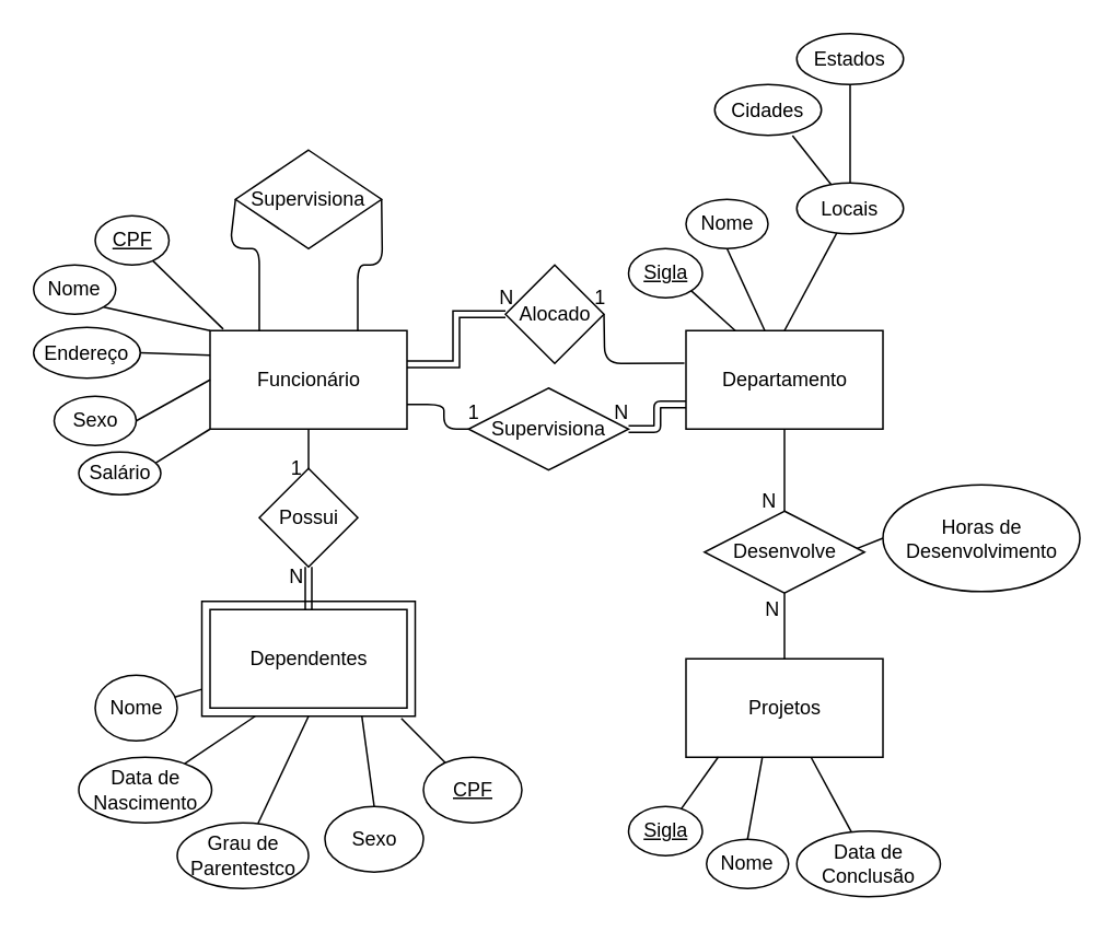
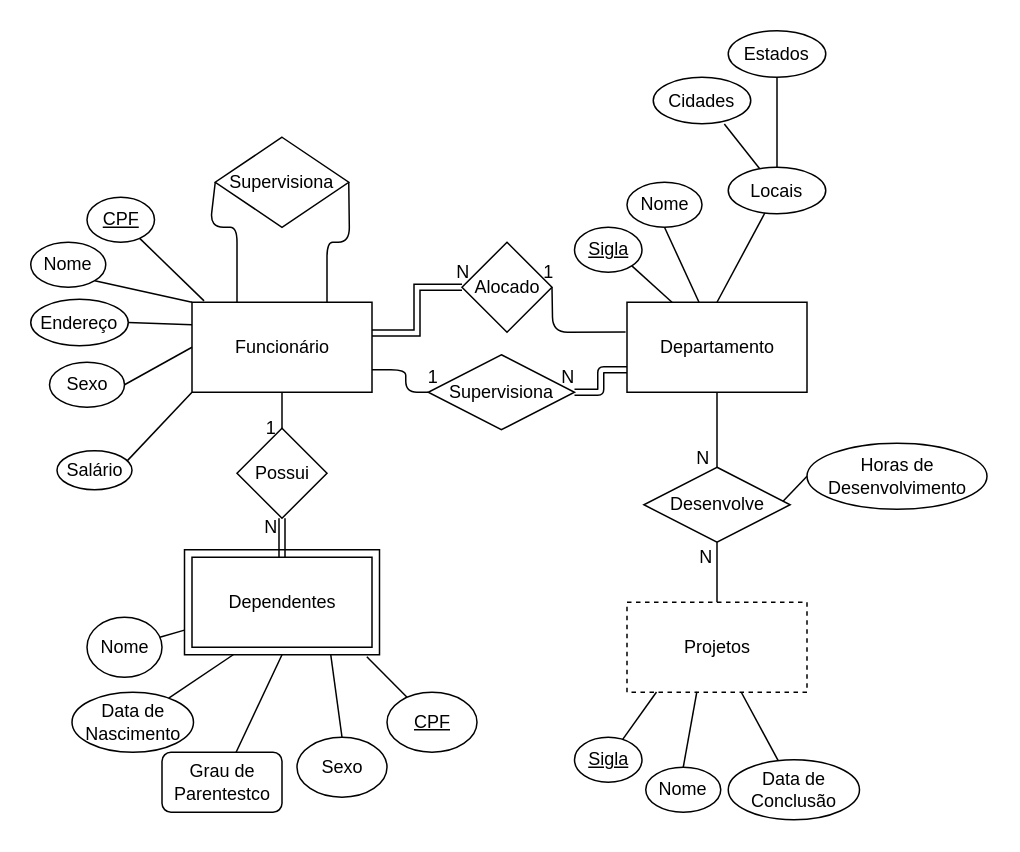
  <mxCell id="0" />
  <mxCell id="1" parent="0" />
  <mxCell id="2" value="&lt;div&gt;Dependentes&lt;/div&gt;" style="rounded=2;whiteSpace=wrap;html=1;fixDash=1;container=0;dropTarget=0;backgroundOutline=0;" parent="1" vertex="1"><mxGeometry x="122.5" y="366" width="130" height="70" as="geometry" /></mxCell>
  <mxCell id="3" style="edgeStyle=orthogonalEdgeStyle;rounded=0;orthogonalLoop=1;jettySize=auto;html=1;shape=link;exitX=0.995;exitY=0.341;exitDx=0;exitDy=0;exitPerimeter=0;" parent="1" source="4" target="10" edge="1"><mxGeometry relative="1" as="geometry" /></mxCell>
  <mxCell id="4" value="Funcionário" style="rounded=0;whiteSpace=wrap;html=1;" parent="1" vertex="1"><mxGeometry x="127.5" y="201" width="120" height="60" as="geometry" /></mxCell>
  <mxCell id="5" value="&lt;u&gt;CPF&lt;/u&gt;" style="ellipse;whiteSpace=wrap;html=1;" parent="1" vertex="1"><mxGeometry x="57.5" y="131" width="45" height="30" as="geometry" /></mxCell>
  <mxCell id="6" value="Nome" style="ellipse;whiteSpace=wrap;html=1;" parent="1" vertex="1"><mxGeometry x="20" y="161" width="50" height="30" as="geometry" /></mxCell>
  <mxCell id="7" value="&lt;div&gt;Endereço&lt;/div&gt;" style="ellipse;whiteSpace=wrap;html=1;" parent="1" vertex="1"><mxGeometry x="20" y="199" width="65" height="31" as="geometry" /></mxCell>
  <mxCell id="8" value="Sexo" style="ellipse;whiteSpace=wrap;html=1;" parent="1" vertex="1"><mxGeometry x="32.5" y="241" width="50" height="30" as="geometry" /></mxCell>
- <mxCell id="9" value="Salário" style="ellipse;whiteSpace=wrap;html=1;" parent="1" vertex="1"><mxGeometry x="47.5" y="275" width="50" height="26" as="geometry" /></mxCell>
+ <mxCell id="9" value="Salário" style="ellipse;whiteSpace=wrap;html=1;" parent="1" vertex="1"><mxGeometry x="37.5" y="300" width="50" height="26" as="geometry" /></mxCell>
  <mxCell id="10" value="Alocado" style="rhombus;whiteSpace=wrap;html=1;" parent="1" vertex="1"><mxGeometry x="307.5" y="161" width="60" height="60" as="geometry" /></mxCell>
  <mxCell id="11" value="Departamento" style="rounded=0;whiteSpace=wrap;html=1;" parent="1" vertex="1"><mxGeometry x="417.5" y="201" width="120" height="60" as="geometry" /></mxCell>
  <mxCell id="12" value="N" style="text;html=1;align=center;verticalAlign=middle;resizable=0;points=[];autosize=1;strokeColor=none;" parent="1" vertex="1"><mxGeometry x="297.5" y="171" width="20" height="20" as="geometry" /></mxCell>
  <mxCell id="13" value="&lt;div&gt;1&lt;/div&gt;" style="text;html=1;align=center;verticalAlign=middle;resizable=0;points=[];autosize=1;strokeColor=none;" parent="1" vertex="1"><mxGeometry x="355" y="171" width="20" height="20" as="geometry" /></mxCell>
  <mxCell id="14" value="&lt;div&gt;Possui&lt;/div&gt;" style="rhombus;whiteSpace=wrap;html=1;" parent="1" vertex="1"><mxGeometry x="157.5" y="285" width="60" height="60" as="geometry" /></mxCell>
  <mxCell id="15" value="&lt;div&gt;Dependentes&lt;/div&gt;" style="rounded=2;whiteSpace=wrap;html=1;fixDash=1;container=0;dropTarget=0;backgroundOutline=0;" parent="1" vertex="1"><mxGeometry x="127.5" y="371" width="120" height="60" as="geometry" /></mxCell>
  <mxCell id="16" value="" style="endArrow=none;html=1;exitX=0.067;exitY=-0.015;exitDx=0;exitDy=0;exitPerimeter=0;" parent="1" source="4" target="5" edge="1"><mxGeometry width="50" height="50" relative="1" as="geometry"><mxPoint x="72.5" y="381" as="sourcePoint" /><mxPoint x="122.5" y="331" as="targetPoint" /></mxGeometry></mxCell>
  <mxCell id="17" value="" style="endArrow=none;html=1;entryX=1;entryY=1;entryDx=0;entryDy=0;exitX=0;exitY=0;exitDx=0;exitDy=0;" parent="1" source="4" target="6" edge="1"><mxGeometry width="50" height="50" relative="1" as="geometry"><mxPoint x="145.54" y="210.1" as="sourcePoint" /><mxPoint x="107.5" y="151" as="targetPoint" /></mxGeometry></mxCell>
  <mxCell id="18" value="" style="endArrow=none;html=1;entryX=0;entryY=0.25;entryDx=0;entryDy=0;exitX=1;exitY=0.5;exitDx=0;exitDy=0;" parent="1" source="7" target="4" edge="1"><mxGeometry width="50" height="50" relative="1" as="geometry"><mxPoint x="137.5" y="211" as="sourcePoint" /><mxPoint x="80.116" y="185.191" as="targetPoint" /></mxGeometry></mxCell>
  <mxCell id="19" value="" style="endArrow=none;html=1;entryX=1;entryY=0.5;entryDx=0;entryDy=0;exitX=0;exitY=0.5;exitDx=0;exitDy=0;" parent="1" source="4" target="8" edge="1"><mxGeometry width="50" height="50" relative="1" as="geometry"><mxPoint x="147.5" y="221" as="sourcePoint" /><mxPoint x="90.116" y="195.191" as="targetPoint" /></mxGeometry></mxCell>
  <mxCell id="20" value="" style="endArrow=none;html=1;entryX=0;entryY=1;entryDx=0;entryDy=0;exitX=0.939;exitY=0.253;exitDx=0;exitDy=0;exitPerimeter=0;" parent="1" source="9" target="4" edge="1"><mxGeometry width="50" height="50" relative="1" as="geometry"><mxPoint x="157.5" y="231" as="sourcePoint" /><mxPoint x="100.116" y="205.191" as="targetPoint" /></mxGeometry></mxCell>
  <mxCell id="21" value="" style="endArrow=none;html=1;exitX=0.5;exitY=1;exitDx=0;exitDy=0;" parent="1" source="4" target="14" edge="1"><mxGeometry width="50" height="50" relative="1" as="geometry"><mxPoint x="167.5" y="241" as="sourcePoint" /><mxPoint x="110.116" y="215.191" as="targetPoint" /></mxGeometry></mxCell>
  <mxCell id="22" value="" style="endArrow=none;html=1;entryX=0.5;entryY=1;entryDx=0;entryDy=0;shape=link;" parent="1" source="15" target="14" edge="1"><mxGeometry width="50" height="50" relative="1" as="geometry"><mxPoint x="207.5" y="281" as="sourcePoint" /><mxPoint x="207.5" y="311" as="targetPoint" /></mxGeometry></mxCell>
  <mxCell id="23" value="&lt;div&gt;1&lt;/div&gt;" style="text;html=1;align=center;verticalAlign=middle;resizable=0;points=[];autosize=1;strokeColor=none;" parent="1" vertex="1"><mxGeometry x="169.5" y="275" width="20" height="20" as="geometry" /></mxCell>
  <mxCell id="24" value="N" style="text;html=1;align=center;verticalAlign=middle;resizable=0;points=[];autosize=1;strokeColor=none;" parent="1" vertex="1"><mxGeometry x="169.5" y="341" width="20" height="20" as="geometry" /></mxCell>
  <mxCell id="25" value="&lt;u&gt;CPF&lt;/u&gt;" style="ellipse;whiteSpace=wrap;html=1;" parent="1" vertex="1"><mxGeometry x="257.5" y="461" width="60" height="40" as="geometry" /></mxCell>
  <mxCell id="26" value="Nome" style="ellipse;whiteSpace=wrap;html=1;" parent="1" vertex="1"><mxGeometry x="57.5" y="411" width="50" height="40" as="geometry" /></mxCell>
  <mxCell id="27" value="Data de Nascimento" style="ellipse;whiteSpace=wrap;html=1;" parent="1" vertex="1"><mxGeometry x="47.5" y="461" width="81" height="40" as="geometry" /></mxCell>
  <mxCell id="28" value="Sexo" style="ellipse;whiteSpace=wrap;html=1;" parent="1" vertex="1"><mxGeometry x="197.5" y="491" width="60" height="40" as="geometry" /></mxCell>
  <mxCell id="29" value="" style="endArrow=none;html=1;exitX=0.935;exitY=1.019;exitDx=0;exitDy=0;exitPerimeter=0;" parent="1" source="2" target="25" edge="1"><mxGeometry width="50" height="50" relative="1" as="geometry"><mxPoint x="237.5" y="441" as="sourcePoint" /><mxPoint x="144.46" y="566" as="targetPoint" /></mxGeometry></mxCell>
  <mxCell id="30" value="" style="endArrow=none;html=1;" parent="1" source="2" target="26" edge="1"><mxGeometry width="50" height="50" relative="1" as="geometry"><mxPoint x="117.5" y="441" as="sourcePoint" /><mxPoint x="129.46" y="386" as="targetPoint" /></mxGeometry></mxCell>
  <mxCell id="31" value="" style="endArrow=none;html=1;entryX=0.5;entryY=0;entryDx=0;entryDy=0;exitX=0.75;exitY=1;exitDx=0;exitDy=0;" parent="1" source="2" target="28" edge="1"><mxGeometry width="50" height="50" relative="1" as="geometry"><mxPoint x="227.5" y="451" as="sourcePoint" /><mxPoint x="259.262" y="465.12" as="targetPoint" /></mxGeometry></mxCell>
  <mxCell id="32" value="" style="endArrow=none;html=1;exitX=0.25;exitY=1;exitDx=0;exitDy=0;" parent="1" source="2" target="27" edge="1"><mxGeometry width="50" height="50" relative="1" as="geometry"><mxPoint x="170.5" y="451" as="sourcePoint" /><mxPoint x="117.5" y="503" as="targetPoint" /></mxGeometry></mxCell>
- <mxCell id="33" value="Grau de Parentestco" style="ellipse;whiteSpace=wrap;html=1;" parent="1" vertex="1"><mxGeometry x="107.5" y="501" width="80" height="40" as="geometry" /></mxCell>
+ <mxCell id="33" value="Grau de Parentestco" style="whiteSpace=wrap;html=1;rounded=1;" parent="1" vertex="1"><mxGeometry x="107.5" y="501" width="80" height="40" as="geometry" /></mxCell>
  <mxCell id="34" value="" style="endArrow=none;html=1;exitX=0.5;exitY=1;exitDx=0;exitDy=0;" parent="1" source="2" target="33" edge="1"><mxGeometry width="50" height="50" relative="1" as="geometry"><mxPoint x="197.5" y="451" as="sourcePoint" /><mxPoint x="136.791" y="505.96" as="targetPoint" /></mxGeometry></mxCell>
  <mxCell id="35" value="Supervisiona" style="rhombus;whiteSpace=wrap;html=1;" parent="1" vertex="1"><mxGeometry x="143" y="91" width="89" height="60" as="geometry" /></mxCell>
  <mxCell id="36" value="" style="endArrow=none;html=1;exitX=1;exitY=0.5;exitDx=0;exitDy=0;" parent="1" source="35" edge="1"><mxGeometry width="50" height="50" relative="1" as="geometry"><mxPoint x="145.54" y="210.1" as="sourcePoint" /><mxPoint x="217.5" y="201" as="targetPoint" /><Array as="points"><mxPoint x="232.5" y="161" /><mxPoint x="217.5" y="161" /></Array></mxGeometry></mxCell>
  <mxCell id="37" value="" style="endArrow=none;html=1;exitX=0;exitY=0.5;exitDx=0;exitDy=0;entryX=0.25;entryY=0;entryDx=0;entryDy=0;" parent="1" source="35" target="4" edge="1"><mxGeometry width="50" height="50" relative="1" as="geometry"><mxPoint x="247.5" y="136" as="sourcePoint" /><mxPoint x="227.5" y="211" as="targetPoint" /><Array as="points"><mxPoint x="139.5" y="151" /><mxPoint x="157.5" y="151" /></Array></mxGeometry></mxCell>
  <mxCell id="38" value="&lt;u&gt;Sigla&lt;/u&gt;" style="ellipse;whiteSpace=wrap;html=1;" vertex="1" parent="1"><mxGeometry x="382.5" y="151" width="45" height="30" as="geometry" /></mxCell>
  <mxCell id="39" value="Nome" style="ellipse;whiteSpace=wrap;html=1;" vertex="1" parent="1"><mxGeometry x="417.5" y="121" width="50" height="30" as="geometry" /></mxCell>
  <mxCell id="40" value="Locais" style="ellipse;whiteSpace=wrap;html=1;" vertex="1" parent="1"><mxGeometry x="485" y="111" width="65" height="31" as="geometry" /></mxCell>
- <mxCell id="41" value="Horas de Desenvolvimento" style="ellipse;whiteSpace=wrap;html=1;" vertex="1" parent="1"><mxGeometry x="537.5" y="295" width="120" height="65" as="geometry" /></mxCell>
+ <mxCell id="41" value="Horas de Desenvolvimento" style="ellipse;whiteSpace=wrap;html=1;" vertex="1" parent="1"><mxGeometry x="537.5" y="295" width="120" height="44" as="geometry" /></mxCell>
  <mxCell id="42" value="" style="endArrow=none;html=1;entryX=0.5;entryY=1;entryDx=0;entryDy=0;exitX=0.4;exitY=0;exitDx=0;exitDy=0;exitPerimeter=0;" edge="1" parent="1" target="39" source="11"><mxGeometry width="50" height="50" relative="1" as="geometry"><mxPoint x="645" y="195" as="sourcePoint" /><mxPoint x="625" y="145" as="targetPoint" /></mxGeometry></mxCell>
  <mxCell id="43" value="" style="endArrow=none;html=1;entryX=0.5;entryY=0;entryDx=0;entryDy=0;" edge="1" parent="1" source="40" target="11"><mxGeometry width="50" height="50" relative="1" as="geometry"><mxPoint x="505.5" y="143" as="sourcePoint" /><mxPoint x="645" y="210" as="targetPoint" /></mxGeometry></mxCell>
  <mxCell id="44" value="" style="endArrow=none;html=1;exitX=0.25;exitY=0;exitDx=0;exitDy=0;entryX=1;entryY=1;entryDx=0;entryDy=0;" edge="1" parent="1" source="11" target="38"><mxGeometry width="50" height="50" relative="1" as="geometry"><mxPoint x="655" y="205" as="sourcePoint" /><mxPoint x="410.5" y="167" as="targetPoint" /></mxGeometry></mxCell>
  <mxCell id="45" value="&lt;div&gt;Cidades&lt;/div&gt;" style="ellipse;whiteSpace=wrap;html=1;" vertex="1" parent="1"><mxGeometry x="435" y="51" width="65" height="31" as="geometry" /></mxCell>
  <mxCell id="46" value="Estados" style="ellipse;whiteSpace=wrap;html=1;" vertex="1" parent="1"><mxGeometry x="485" y="20" width="65" height="31" as="geometry" /></mxCell>
  <mxCell id="47" value="" style="endArrow=none;html=1;exitX=0.729;exitY=1.006;exitDx=0;exitDy=0;exitPerimeter=0;" edge="1" parent="1" source="45" target="40"><mxGeometry width="50" height="50" relative="1" as="geometry"><mxPoint x="519.436" y="151.515" as="sourcePoint" /><mxPoint x="487.5" y="211" as="targetPoint" /></mxGeometry></mxCell>
  <mxCell id="48" value="" style="endArrow=none;html=1;entryX=0.5;entryY=0;entryDx=0;entryDy=0;exitX=0.5;exitY=1;exitDx=0;exitDy=0;" edge="1" parent="1" source="46" target="40"><mxGeometry width="50" height="50" relative="1" as="geometry"><mxPoint x="539.436" y="171.515" as="sourcePoint" /><mxPoint x="507.5" y="231" as="targetPoint" /></mxGeometry></mxCell>
  <mxCell id="49" value="Supervisiona" style="rhombus;whiteSpace=wrap;html=1;" vertex="1" parent="1"><mxGeometry x="285" y="236" width="97.5" height="50" as="geometry" /></mxCell>
  <mxCell id="50" value="" style="endArrow=none;html=1;exitX=-0.008;exitY=0.33;exitDx=0;exitDy=0;entryX=1;entryY=0.5;entryDx=0;entryDy=0;exitPerimeter=0;" edge="1" parent="1" source="11" target="10"><mxGeometry width="50" height="50" relative="1" as="geometry"><mxPoint x="457.5" y="211" as="sourcePoint" /><mxPoint x="431.035" y="186.523" as="targetPoint" /><Array as="points"><mxPoint x="368" y="221" /></Array></mxGeometry></mxCell>
  <mxCell id="51" value="&lt;div&gt;N&lt;/div&gt;" style="text;html=1;align=center;verticalAlign=middle;resizable=0;points=[];autosize=1;strokeColor=none;" vertex="1" parent="1"><mxGeometry x="367.5" y="241" width="20" height="20" as="geometry" /></mxCell>
  <mxCell id="52" value="&lt;div&gt;1&lt;/div&gt;" style="text;html=1;align=center;verticalAlign=middle;resizable=0;points=[];autosize=1;strokeColor=none;" vertex="1" parent="1"><mxGeometry x="277.5" y="241" width="20" height="20" as="geometry" /></mxCell>
  <mxCell id="53" value="" style="endArrow=none;html=1;exitX=0;exitY=0.5;exitDx=0;exitDy=0;entryX=1;entryY=0.75;entryDx=0;entryDy=0;" edge="1" parent="1" source="49" target="4"><mxGeometry width="50" height="50" relative="1" as="geometry"><mxPoint x="427.5" y="241" as="sourcePoint" /><mxPoint x="377.5" y="201" as="targetPoint" /><Array as="points"><mxPoint x="270" y="261" /><mxPoint x="270" y="246" /></Array></mxGeometry></mxCell>
  <mxCell id="54" value="" style="endArrow=none;html=1;exitX=0;exitY=0.75;exitDx=0;exitDy=0;entryX=1;entryY=0.5;entryDx=0;entryDy=0;shape=link;" edge="1" parent="1" source="11" target="49"><mxGeometry width="50" height="50" relative="1" as="geometry"><mxPoint x="427.5" y="241" as="sourcePoint" /><mxPoint x="377.5" y="201" as="targetPoint" /><Array as="points"><mxPoint x="400" y="246" /><mxPoint x="400" y="261" /></Array></mxGeometry></mxCell>
  <mxCell id="55" value="" style="endArrow=none;html=1;entryX=0;entryY=0.5;entryDx=0;entryDy=0;exitX=0.95;exitY=0.458;exitDx=0;exitDy=0;exitPerimeter=0;" edge="1" parent="1" source="56" target="41"><mxGeometry width="50" height="50" relative="1" as="geometry"><mxPoint x="570" y="321" as="sourcePoint" /><mxPoint x="655" y="265" as="targetPoint" /></mxGeometry></mxCell>
  <mxCell id="56" value="&lt;div&gt;Desenvolve&lt;/div&gt;" style="rhombus;whiteSpace=wrap;html=1;" vertex="1" parent="1"><mxGeometry x="428.75" y="311" width="97.5" height="50" as="geometry" /></mxCell>
  <mxCell id="57" value="" style="endArrow=none;html=1;entryX=0.5;entryY=0;entryDx=0;entryDy=0;exitX=0.5;exitY=1;exitDx=0;exitDy=0;" edge="1" parent="1" source="11" target="56"><mxGeometry width="50" height="50" relative="1" as="geometry"><mxPoint x="580" y="331" as="sourcePoint" /><mxPoint x="592.84" y="426.224" as="targetPoint" /></mxGeometry></mxCell>
- <mxCell id="58" value="&lt;div&gt;Projetos&lt;/div&gt;" style="rounded=0;whiteSpace=wrap;html=1;" vertex="1" parent="1"><mxGeometry x="417.5" y="401" width="120" height="60" as="geometry" /></mxCell>
+ <mxCell id="58" value="&lt;div&gt;Projetos&lt;/div&gt;" style="rounded=0;whiteSpace=wrap;html=1;dashed=1;" vertex="1" parent="1"><mxGeometry x="417.5" y="401" width="120" height="60" as="geometry" /></mxCell>
  <mxCell id="59" value="" style="endArrow=none;html=1;exitX=0.5;exitY=1;exitDx=0;exitDy=0;" edge="1" parent="1" source="56" target="58"><mxGeometry width="50" height="50" relative="1" as="geometry"><mxPoint x="487.5" y="271" as="sourcePoint" /><mxPoint x="487.5" y="321" as="targetPoint" /></mxGeometry></mxCell>
  <mxCell id="60" value="&lt;div&gt;N&lt;/div&gt;" style="text;html=1;align=center;verticalAlign=middle;resizable=0;points=[];autosize=1;strokeColor=none;" vertex="1" parent="1"><mxGeometry x="457.5" y="295" width="20" height="20" as="geometry" /></mxCell>
  <mxCell id="61" value="&lt;div&gt;N&lt;/div&gt;" style="text;html=1;align=center;verticalAlign=middle;resizable=0;points=[];autosize=1;strokeColor=none;" vertex="1" parent="1"><mxGeometry x="460" y="361" width="20" height="20" as="geometry" /></mxCell>
  <mxCell id="62" value="&lt;u&gt;Sigla&lt;/u&gt;" style="ellipse;whiteSpace=wrap;html=1;" vertex="1" parent="1"><mxGeometry x="382.5" y="491" width="45" height="30" as="geometry" /></mxCell>
  <mxCell id="63" value="Nome" style="ellipse;whiteSpace=wrap;html=1;" vertex="1" parent="1"><mxGeometry x="430" y="511" width="50" height="30" as="geometry" /></mxCell>
  <mxCell id="64" value="" style="endArrow=none;html=1;entryX=0.164;entryY=0.997;entryDx=0;entryDy=0;entryPerimeter=0;" edge="1" parent="1" source="62" target="58"><mxGeometry width="50" height="50" relative="1" as="geometry"><mxPoint x="487.5" y="371" as="sourcePoint" /><mxPoint x="487.5" y="411" as="targetPoint" /></mxGeometry></mxCell>
  <mxCell id="65" value="" style="endArrow=none;html=1;entryX=0.388;entryY=0.997;entryDx=0;entryDy=0;entryPerimeter=0;exitX=0.5;exitY=0;exitDx=0;exitDy=0;" edge="1" parent="1" source="63" target="58"><mxGeometry width="50" height="50" relative="1" as="geometry"><mxPoint x="453" y="511" as="sourcePoint" /><mxPoint x="447.18" y="470.82" as="targetPoint" /></mxGeometry></mxCell>
  <mxCell id="66" value="Data de Conclusão" style="ellipse;whiteSpace=wrap;html=1;" vertex="1" parent="1"><mxGeometry x="485" y="506" width="87.5" height="40" as="geometry" /></mxCell>
  <mxCell id="67" value="" style="endArrow=none;html=1;" edge="1" parent="1" source="66" target="58"><mxGeometry width="50" height="50" relative="1" as="geometry"><mxPoint x="465" y="521" as="sourcePoint" /><mxPoint x="474.06" y="470.82" as="targetPoint" /></mxGeometry></mxCell>
